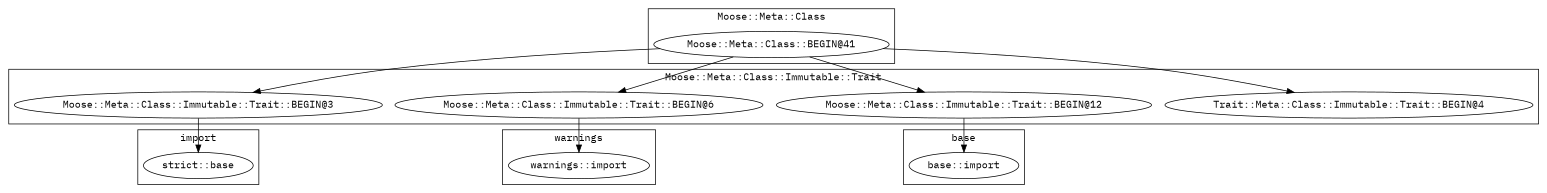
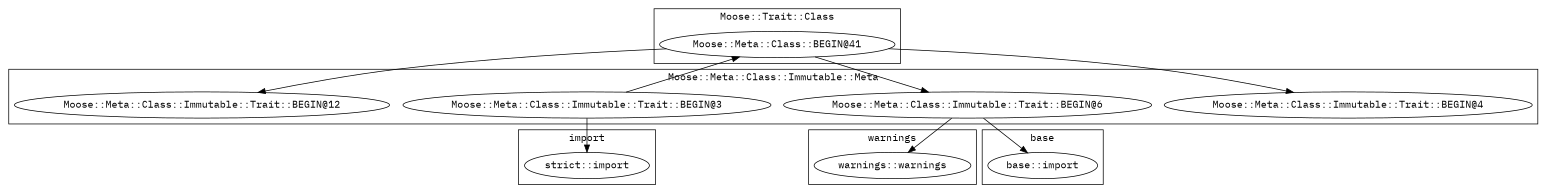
  digraph {
    fontname="IBM Plex Mono"
    node [fontname="IBM Plex Mono"]
    edge [fontname="IBM Plex Mono"]
-   "warnings::import"
-   "Moose::Meta::Class::Immutable::Trait::BEGIN@4" [label="Trait::Meta::Class::Immutable::Trait::BEGIN@4"]
+   "warnings::import" [label="warnings::warnings"]
+   "Moose::Meta::Class::Immutable::Trait::BEGIN@4"
    "Moose::Meta::Class::Immutable::Trait::BEGIN@3"
    "Moose::Meta::Class::Immutable::Trait::BEGIN@6"
    "Moose::Meta::Class::Immutable::Trait::BEGIN@12"
    n6 [label="Moose::Meta::Class::BEGIN@41"]
    "base::import"
-   "strict::import" [label="strict::base"]
+   "strict::import"
    subgraph cluster_1 {
      label=warnings
      "warnings::import"
    }
    subgraph cluster_2 {
-     label="Moose::Meta::Class::Immutable::Trait"
+     label="Moose::Meta::Class::Immutable::Meta"
      "Moose::Meta::Class::Immutable::Trait::BEGIN@4"
      "Moose::Meta::Class::Immutable::Trait::BEGIN@3"
      "Moose::Meta::Class::Immutable::Trait::BEGIN@6"
      "Moose::Meta::Class::Immutable::Trait::BEGIN@12"
    }
    subgraph cluster_3 {
-     label="Moose::Meta::Class"
+     label="Moose::Trait::Class"
      n6
    }
    subgraph cluster_4 {
      label=base
      "base::import"
    }
    subgraph cluster_5 {
      label=import
      "strict::import"
    }
    "Moose::Meta::Class::Immutable::Trait::BEGIN@3" -> "strict::import"
    "Moose::Meta::Class::Immutable::Trait::BEGIN@6" -> "warnings::import"
-   "Moose::Meta::Class::Immutable::Trait::BEGIN@12" -> "base::import"
+   "Moose::Meta::Class::Immutable::Trait::BEGIN@6" -> "base::import"
    n6 -> "Moose::Meta::Class::Immutable::Trait::BEGIN@4"
-   n6 -> "Moose::Meta::Class::Immutable::Trait::BEGIN@3"
+   "Moose::Meta::Class::Immutable::Trait::BEGIN@3" -> n6
    n6 -> "Moose::Meta::Class::Immutable::Trait::BEGIN@6"
    n6 -> "Moose::Meta::Class::Immutable::Trait::BEGIN@12"
  }
